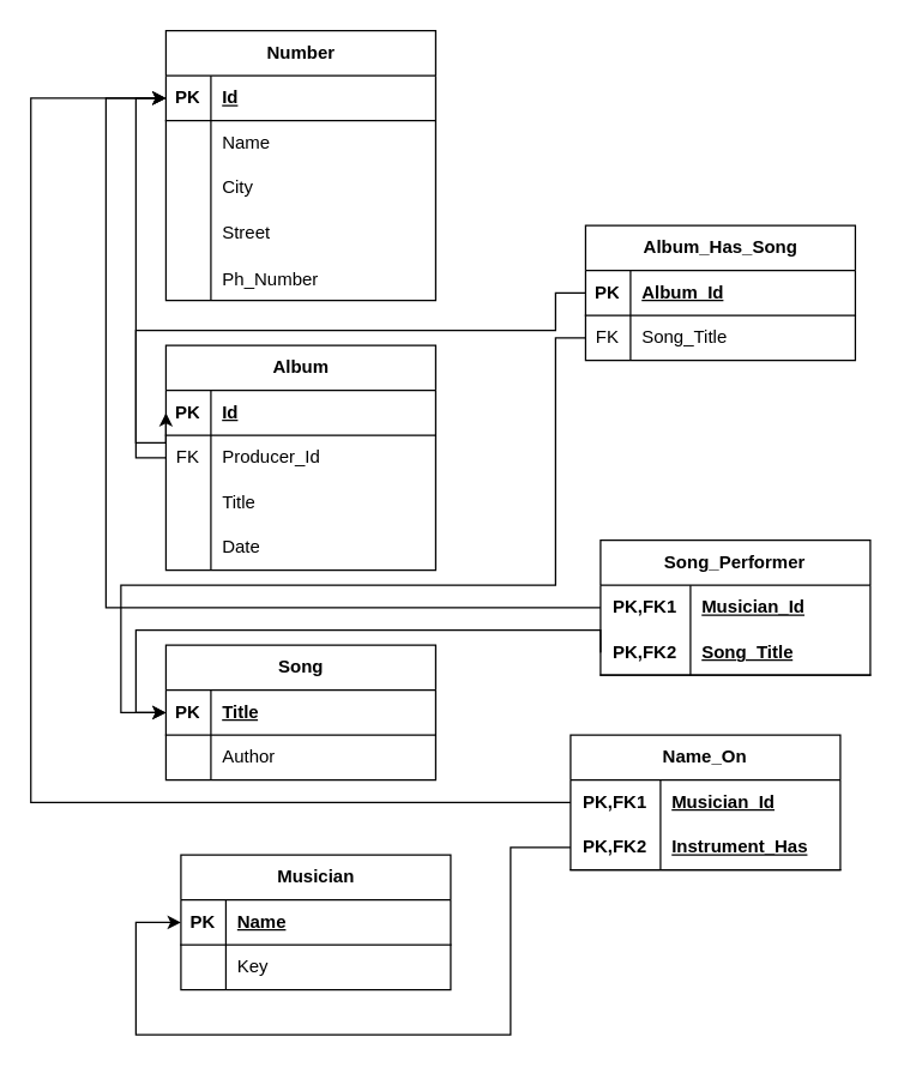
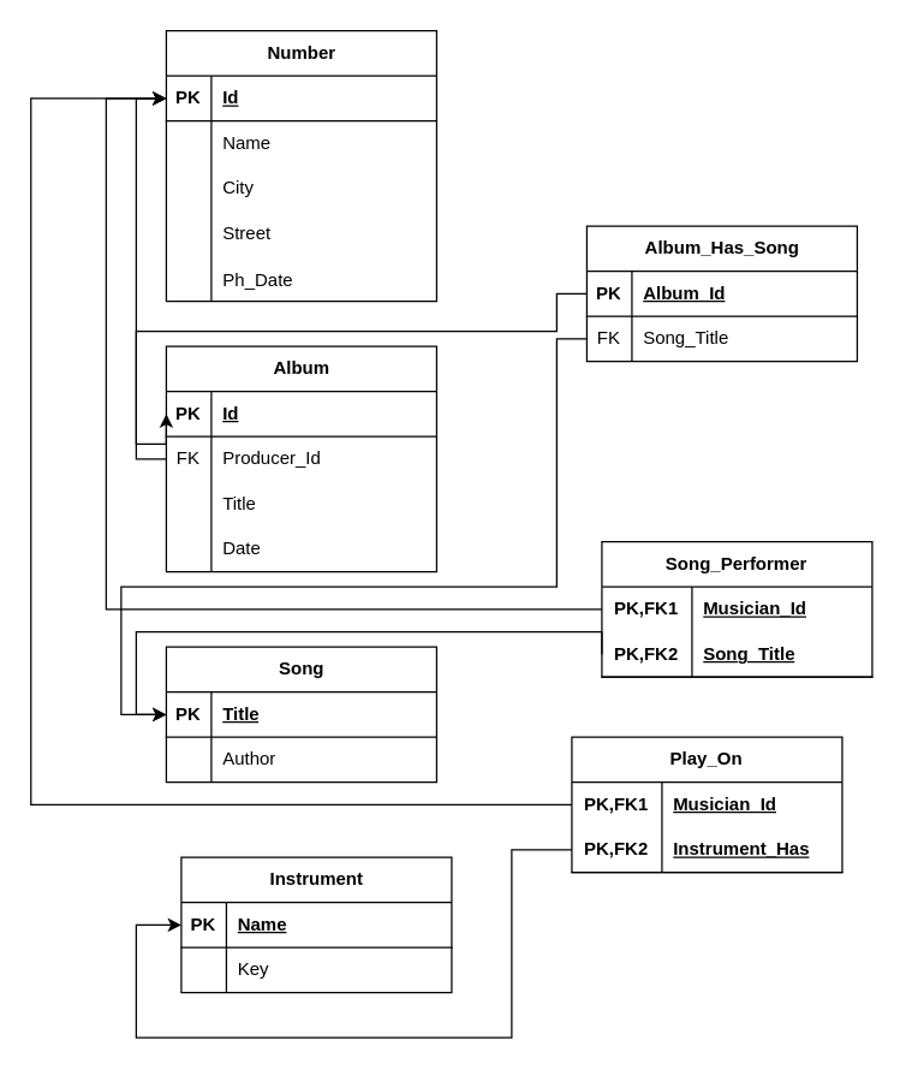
  <mxCell id="0" />
  <mxCell id="1" parent="0" />
  <mxCell id="2" value="Number" style="shape=table;startSize=30;container=1;collapsible=1;childLayout=tableLayout;fixedRows=1;rowLines=0;fontStyle=1;align=center;resizeLast=1;html=1;" vertex="1" parent="1"><mxGeometry x="110.14" y="20" width="180" height="180" as="geometry" /></mxCell>
  <mxCell id="3" value="" style="shape=tableRow;horizontal=0;startSize=0;swimlaneHead=0;swimlaneBody=0;fillColor=none;collapsible=0;dropTarget=0;points=[[0,0.5],[1,0.5]];portConstraint=eastwest;top=0;left=0;right=0;bottom=1;" vertex="1" parent="2"><mxGeometry y="30" width="180" height="30" as="geometry" /></mxCell>
  <mxCell id="4" value="PK" style="shape=partialRectangle;connectable=0;fillColor=none;top=0;left=0;bottom=0;right=0;fontStyle=1;overflow=hidden;whiteSpace=wrap;html=1;" vertex="1" parent="3"><mxGeometry width="30" height="30" as="geometry"><mxRectangle width="30" height="30" as="alternateBounds" /></mxGeometry></mxCell>
  <mxCell id="5" value="Id" style="shape=partialRectangle;connectable=0;fillColor=none;top=0;left=0;bottom=0;right=0;align=left;spacingLeft=6;fontStyle=5;overflow=hidden;whiteSpace=wrap;html=1;" vertex="1" parent="3"><mxGeometry x="30" width="150" height="30" as="geometry"><mxRectangle width="150" height="30" as="alternateBounds" /></mxGeometry></mxCell>
  <mxCell id="6" value="" style="shape=tableRow;horizontal=0;startSize=0;swimlaneHead=0;swimlaneBody=0;fillColor=none;collapsible=0;dropTarget=0;points=[[0,0.5],[1,0.5]];portConstraint=eastwest;top=0;left=0;right=0;bottom=0;" vertex="1" parent="2"><mxGeometry y="60" width="180" height="30" as="geometry" /></mxCell>
  <mxCell id="7" value="" style="shape=partialRectangle;connectable=0;fillColor=none;top=0;left=0;bottom=0;right=0;editable=1;overflow=hidden;whiteSpace=wrap;html=1;" vertex="1" parent="6"><mxGeometry width="30" height="30" as="geometry"><mxRectangle width="30" height="30" as="alternateBounds" /></mxGeometry></mxCell>
  <mxCell id="8" value="Name" style="shape=partialRectangle;connectable=0;fillColor=none;top=0;left=0;bottom=0;right=0;align=left;spacingLeft=6;overflow=hidden;whiteSpace=wrap;html=1;" vertex="1" parent="6"><mxGeometry x="30" width="150" height="30" as="geometry"><mxRectangle width="150" height="30" as="alternateBounds" /></mxGeometry></mxCell>
  <mxCell id="9" value="" style="shape=tableRow;horizontal=0;startSize=0;swimlaneHead=0;swimlaneBody=0;fillColor=none;collapsible=0;dropTarget=0;points=[[0,0.5],[1,0.5]];portConstraint=eastwest;top=0;left=0;right=0;bottom=0;" vertex="1" parent="2"><mxGeometry y="90" width="180" height="30" as="geometry" /></mxCell>
  <mxCell id="10" value="" style="shape=partialRectangle;connectable=0;fillColor=none;top=0;left=0;bottom=0;right=0;editable=1;overflow=hidden;whiteSpace=wrap;html=1;" vertex="1" parent="9"><mxGeometry width="30" height="30" as="geometry"><mxRectangle width="30" height="30" as="alternateBounds" /></mxGeometry></mxCell>
  <mxCell id="11" value="City" style="shape=partialRectangle;connectable=0;fillColor=none;top=0;left=0;bottom=0;right=0;align=left;spacingLeft=6;overflow=hidden;whiteSpace=wrap;html=1;" vertex="1" parent="9"><mxGeometry x="30" width="150" height="30" as="geometry"><mxRectangle width="150" height="30" as="alternateBounds" /></mxGeometry></mxCell>
  <mxCell id="12" value="" style="shape=tableRow;horizontal=0;startSize=0;swimlaneHead=0;swimlaneBody=0;fillColor=none;collapsible=0;dropTarget=0;points=[[0,0.5],[1,0.5]];portConstraint=eastwest;top=0;left=0;right=0;bottom=0;" vertex="1" parent="2"><mxGeometry y="120" width="180" height="30" as="geometry" /></mxCell>
  <mxCell id="13" value="" style="shape=partialRectangle;connectable=0;fillColor=none;top=0;left=0;bottom=0;right=0;editable=1;overflow=hidden;whiteSpace=wrap;html=1;" vertex="1" parent="12"><mxGeometry width="30" height="30" as="geometry"><mxRectangle width="30" height="30" as="alternateBounds" /></mxGeometry></mxCell>
  <mxCell id="14" value="Street" style="shape=partialRectangle;connectable=0;fillColor=none;top=0;left=0;bottom=0;right=0;align=left;spacingLeft=6;overflow=hidden;whiteSpace=wrap;html=1;" vertex="1" parent="12"><mxGeometry x="30" width="150" height="30" as="geometry"><mxRectangle width="150" height="30" as="alternateBounds" /></mxGeometry></mxCell>
  <mxCell id="15" value="" style="shape=tableRow;horizontal=0;startSize=0;swimlaneHead=0;swimlaneBody=0;fillColor=none;collapsible=0;dropTarget=0;points=[[0,0.5],[1,0.5]];portConstraint=eastwest;top=0;left=0;right=0;bottom=0;" vertex="1" parent="2"><mxGeometry y="150" width="180" height="30" as="geometry" /></mxCell>
  <mxCell id="16" value="" style="shape=partialRectangle;connectable=0;fillColor=none;top=0;left=0;bottom=0;right=0;editable=1;overflow=hidden;" vertex="1" parent="15"><mxGeometry width="30" height="30" as="geometry"><mxRectangle width="30" height="30" as="alternateBounds" /></mxGeometry></mxCell>
- <mxCell id="17" value="Ph_Number" style="shape=partialRectangle;connectable=0;fillColor=none;top=0;left=0;bottom=0;right=0;align=left;spacingLeft=6;overflow=hidden;" vertex="1" parent="15"><mxGeometry x="30" width="150" height="30" as="geometry"><mxRectangle width="150" height="30" as="alternateBounds" /></mxGeometry></mxCell>
+ <mxCell id="17" value="Ph_Date" style="shape=partialRectangle;connectable=0;fillColor=none;top=0;left=0;bottom=0;right=0;align=left;spacingLeft=6;overflow=hidden;" vertex="1" parent="15"><mxGeometry x="30" width="150" height="30" as="geometry"><mxRectangle width="150" height="30" as="alternateBounds" /></mxGeometry></mxCell>
  <mxCell id="18" value="Album" style="shape=table;startSize=30;container=1;collapsible=1;childLayout=tableLayout;fixedRows=1;rowLines=0;fontStyle=1;align=center;resizeLast=1;html=1;" vertex="1" parent="1"><mxGeometry x="110.14" y="230" width="180" height="150" as="geometry" /></mxCell>
  <mxCell id="19" value="" style="shape=tableRow;horizontal=0;startSize=0;swimlaneHead=0;swimlaneBody=0;fillColor=none;collapsible=0;dropTarget=0;points=[[0,0.5],[1,0.5]];portConstraint=eastwest;top=0;left=0;right=0;bottom=1;" vertex="1" parent="18"><mxGeometry y="30" width="180" height="30" as="geometry" /></mxCell>
  <mxCell id="20" value="PK" style="shape=partialRectangle;connectable=0;fillColor=none;top=0;left=0;bottom=0;right=0;fontStyle=1;overflow=hidden;whiteSpace=wrap;html=1;" vertex="1" parent="19"><mxGeometry width="30" height="30" as="geometry"><mxRectangle width="30" height="30" as="alternateBounds" /></mxGeometry></mxCell>
  <mxCell id="21" value="Id" style="shape=partialRectangle;connectable=0;fillColor=none;top=0;left=0;bottom=0;right=0;align=left;spacingLeft=6;fontStyle=5;overflow=hidden;whiteSpace=wrap;html=1;" vertex="1" parent="19"><mxGeometry x="30" width="150" height="30" as="geometry"><mxRectangle width="150" height="30" as="alternateBounds" /></mxGeometry></mxCell>
  <mxCell id="22" value="" style="shape=tableRow;horizontal=0;startSize=0;swimlaneHead=0;swimlaneBody=0;fillColor=none;collapsible=0;dropTarget=0;points=[[0,0.5],[1,0.5]];portConstraint=eastwest;top=0;left=0;right=0;bottom=0;" vertex="1" parent="18"><mxGeometry y="60" width="180" height="30" as="geometry" /></mxCell>
  <mxCell id="23" value="FK" style="shape=partialRectangle;connectable=0;fillColor=none;top=0;left=0;bottom=0;right=0;fontStyle=0;overflow=hidden;whiteSpace=wrap;html=1;" vertex="1" parent="22"><mxGeometry width="30" height="30" as="geometry"><mxRectangle width="30" height="30" as="alternateBounds" /></mxGeometry></mxCell>
  <mxCell id="24" value="Producer_Id" style="shape=partialRectangle;connectable=0;fillColor=none;top=0;left=0;bottom=0;right=0;align=left;spacingLeft=6;fontStyle=0;overflow=hidden;whiteSpace=wrap;html=1;" vertex="1" parent="22"><mxGeometry x="30" width="150" height="30" as="geometry"><mxRectangle width="150" height="30" as="alternateBounds" /></mxGeometry></mxCell>
  <mxCell id="25" value="" style="shape=tableRow;horizontal=0;startSize=0;swimlaneHead=0;swimlaneBody=0;fillColor=none;collapsible=0;dropTarget=0;points=[[0,0.5],[1,0.5]];portConstraint=eastwest;top=0;left=0;right=0;bottom=0;" vertex="1" parent="18"><mxGeometry y="90" width="180" height="30" as="geometry" /></mxCell>
  <mxCell id="26" value="" style="shape=partialRectangle;connectable=0;fillColor=none;top=0;left=0;bottom=0;right=0;editable=1;overflow=hidden;whiteSpace=wrap;html=1;" vertex="1" parent="25"><mxGeometry width="30" height="30" as="geometry"><mxRectangle width="30" height="30" as="alternateBounds" /></mxGeometry></mxCell>
  <mxCell id="27" value="Title" style="shape=partialRectangle;connectable=0;fillColor=none;top=0;left=0;bottom=0;right=0;align=left;spacingLeft=6;overflow=hidden;whiteSpace=wrap;html=1;" vertex="1" parent="25"><mxGeometry x="30" width="150" height="30" as="geometry"><mxRectangle width="150" height="30" as="alternateBounds" /></mxGeometry></mxCell>
  <mxCell id="28" value="" style="shape=tableRow;horizontal=0;startSize=0;swimlaneHead=0;swimlaneBody=0;fillColor=none;collapsible=0;dropTarget=0;points=[[0,0.5],[1,0.5]];portConstraint=eastwest;top=0;left=0;right=0;bottom=0;" vertex="1" parent="18"><mxGeometry y="120" width="180" height="30" as="geometry" /></mxCell>
  <mxCell id="29" value="" style="shape=partialRectangle;connectable=0;fillColor=none;top=0;left=0;bottom=0;right=0;editable=1;overflow=hidden;whiteSpace=wrap;html=1;" vertex="1" parent="28"><mxGeometry width="30" height="30" as="geometry"><mxRectangle width="30" height="30" as="alternateBounds" /></mxGeometry></mxCell>
  <mxCell id="30" value="Date" style="shape=partialRectangle;connectable=0;fillColor=none;top=0;left=0;bottom=0;right=0;align=left;spacingLeft=6;overflow=hidden;whiteSpace=wrap;html=1;" vertex="1" parent="28"><mxGeometry x="30" width="150" height="30" as="geometry"><mxRectangle width="150" height="30" as="alternateBounds" /></mxGeometry></mxCell>
  <mxCell id="31" value="Song" style="shape=table;startSize=30;container=1;collapsible=1;childLayout=tableLayout;fixedRows=1;rowLines=0;fontStyle=1;align=center;resizeLast=1;html=1;" vertex="1" parent="1"><mxGeometry x="110.14" y="430" width="180" height="90" as="geometry" /></mxCell>
  <mxCell id="32" value="" style="shape=tableRow;horizontal=0;startSize=0;swimlaneHead=0;swimlaneBody=0;fillColor=none;collapsible=0;dropTarget=0;points=[[0,0.5],[1,0.5]];portConstraint=eastwest;top=0;left=0;right=0;bottom=1;" vertex="1" parent="31"><mxGeometry y="30" width="180" height="30" as="geometry" /></mxCell>
  <mxCell id="33" value="PK" style="shape=partialRectangle;connectable=0;fillColor=none;top=0;left=0;bottom=0;right=0;fontStyle=1;overflow=hidden;whiteSpace=wrap;html=1;" vertex="1" parent="32"><mxGeometry width="30" height="30" as="geometry"><mxRectangle width="30" height="30" as="alternateBounds" /></mxGeometry></mxCell>
  <mxCell id="34" value="Title" style="shape=partialRectangle;connectable=0;fillColor=none;top=0;left=0;bottom=0;right=0;align=left;spacingLeft=6;fontStyle=5;overflow=hidden;whiteSpace=wrap;html=1;" vertex="1" parent="32"><mxGeometry x="30" width="150" height="30" as="geometry"><mxRectangle width="150" height="30" as="alternateBounds" /></mxGeometry></mxCell>
  <mxCell id="35" value="" style="shape=tableRow;horizontal=0;startSize=0;swimlaneHead=0;swimlaneBody=0;fillColor=none;collapsible=0;dropTarget=0;points=[[0,0.5],[1,0.5]];portConstraint=eastwest;top=0;left=0;right=0;bottom=0;" vertex="1" parent="31"><mxGeometry y="60" width="180" height="30" as="geometry" /></mxCell>
  <mxCell id="36" value="" style="shape=partialRectangle;connectable=0;fillColor=none;top=0;left=0;bottom=0;right=0;editable=1;overflow=hidden;whiteSpace=wrap;html=1;" vertex="1" parent="35"><mxGeometry width="30" height="30" as="geometry"><mxRectangle width="30" height="30" as="alternateBounds" /></mxGeometry></mxCell>
  <mxCell id="37" value="Author" style="shape=partialRectangle;connectable=0;fillColor=none;top=0;left=0;bottom=0;right=0;align=left;spacingLeft=6;overflow=hidden;whiteSpace=wrap;html=1;" vertex="1" parent="35"><mxGeometry x="30" width="150" height="30" as="geometry"><mxRectangle width="150" height="30" as="alternateBounds" /></mxGeometry></mxCell>
- <mxCell id="38" value="Musician" style="shape=table;startSize=30;container=1;collapsible=1;childLayout=tableLayout;fixedRows=1;rowLines=0;fontStyle=1;align=center;resizeLast=1;html=1;" vertex="1" parent="1"><mxGeometry x="120.14" y="570" width="180" height="90" as="geometry" /></mxCell>
+ <mxCell id="38" value="Instrument" style="shape=table;startSize=30;container=1;collapsible=1;childLayout=tableLayout;fixedRows=1;rowLines=0;fontStyle=1;align=center;resizeLast=1;html=1;" vertex="1" parent="1"><mxGeometry x="120.14" y="570" width="180" height="90" as="geometry" /></mxCell>
  <mxCell id="39" value="" style="shape=tableRow;horizontal=0;startSize=0;swimlaneHead=0;swimlaneBody=0;fillColor=none;collapsible=0;dropTarget=0;points=[[0,0.5],[1,0.5]];portConstraint=eastwest;top=0;left=0;right=0;bottom=1;" vertex="1" parent="38"><mxGeometry y="30" width="180" height="30" as="geometry" /></mxCell>
  <mxCell id="40" value="PK" style="shape=partialRectangle;connectable=0;fillColor=none;top=0;left=0;bottom=0;right=0;fontStyle=1;overflow=hidden;whiteSpace=wrap;html=1;" vertex="1" parent="39"><mxGeometry width="30" height="30" as="geometry"><mxRectangle width="30" height="30" as="alternateBounds" /></mxGeometry></mxCell>
  <mxCell id="41" value="Name" style="shape=partialRectangle;connectable=0;fillColor=none;top=0;left=0;bottom=0;right=0;align=left;spacingLeft=6;fontStyle=5;overflow=hidden;whiteSpace=wrap;html=1;" vertex="1" parent="39"><mxGeometry x="30" width="150" height="30" as="geometry"><mxRectangle width="150" height="30" as="alternateBounds" /></mxGeometry></mxCell>
  <mxCell id="42" value="" style="shape=tableRow;horizontal=0;startSize=0;swimlaneHead=0;swimlaneBody=0;fillColor=none;collapsible=0;dropTarget=0;points=[[0,0.5],[1,0.5]];portConstraint=eastwest;top=0;left=0;right=0;bottom=0;" vertex="1" parent="38"><mxGeometry y="60" width="180" height="30" as="geometry" /></mxCell>
  <mxCell id="43" value="" style="shape=partialRectangle;connectable=0;fillColor=none;top=0;left=0;bottom=0;right=0;editable=1;overflow=hidden;whiteSpace=wrap;html=1;" vertex="1" parent="42"><mxGeometry width="30" height="30" as="geometry"><mxRectangle width="30" height="30" as="alternateBounds" /></mxGeometry></mxCell>
  <mxCell id="44" value="Key" style="shape=partialRectangle;connectable=0;fillColor=none;top=0;left=0;bottom=0;right=0;align=left;spacingLeft=6;overflow=hidden;whiteSpace=wrap;html=1;" vertex="1" parent="42"><mxGeometry x="30" width="150" height="30" as="geometry"><mxRectangle width="150" height="30" as="alternateBounds" /></mxGeometry></mxCell>
  <mxCell id="45" style="edgeStyle=orthogonalEdgeStyle;rounded=0;orthogonalLoop=1;jettySize=auto;html=1;exitX=0;exitY=0.5;exitDx=0;exitDy=0;entryX=0;entryY=0.5;entryDx=0;entryDy=0;" edge="1" parent="1" source="22" target="3"><mxGeometry relative="1" as="geometry" /></mxCell>
  <mxCell id="46" value="Song_Performer" style="shape=table;startSize=30;container=1;collapsible=1;childLayout=tableLayout;fixedRows=1;rowLines=0;fontStyle=1;align=center;resizeLast=1;html=1;whiteSpace=wrap;" vertex="1" parent="1"><mxGeometry x="400.14" y="360" width="180" height="90" as="geometry" /></mxCell>
  <mxCell id="47" value="" style="shape=tableRow;horizontal=0;startSize=0;swimlaneHead=0;swimlaneBody=0;fillColor=none;collapsible=0;dropTarget=0;points=[[0,0.5],[1,0.5]];portConstraint=eastwest;top=0;left=0;right=0;bottom=0;html=1;" vertex="1" parent="46"><mxGeometry y="30" width="180" height="30" as="geometry" /></mxCell>
  <mxCell id="48" value="PK,FK1" style="shape=partialRectangle;connectable=0;fillColor=none;top=0;left=0;bottom=0;right=0;fontStyle=1;overflow=hidden;html=1;whiteSpace=wrap;" vertex="1" parent="47"><mxGeometry width="60" height="30" as="geometry"><mxRectangle width="60" height="30" as="alternateBounds" /></mxGeometry></mxCell>
  <mxCell id="49" value="Musician_Id" style="shape=partialRectangle;connectable=0;fillColor=none;top=0;left=0;bottom=0;right=0;align=left;spacingLeft=6;fontStyle=5;overflow=hidden;html=1;whiteSpace=wrap;" vertex="1" parent="47"><mxGeometry x="60" width="120" height="30" as="geometry"><mxRectangle width="120" height="30" as="alternateBounds" /></mxGeometry></mxCell>
  <mxCell id="50" value="" style="shape=tableRow;horizontal=0;startSize=0;swimlaneHead=0;swimlaneBody=0;fillColor=none;collapsible=0;dropTarget=0;points=[[0,0.5],[1,0.5]];portConstraint=eastwest;top=0;left=0;right=0;bottom=1;html=1;" vertex="1" parent="46"><mxGeometry y="60" width="180" height="30" as="geometry" /></mxCell>
  <mxCell id="51" value="PK,FK2" style="shape=partialRectangle;connectable=0;fillColor=none;top=0;left=0;bottom=0;right=0;fontStyle=1;overflow=hidden;html=1;whiteSpace=wrap;" vertex="1" parent="50"><mxGeometry width="60" height="30" as="geometry"><mxRectangle width="60" height="30" as="alternateBounds" /></mxGeometry></mxCell>
  <mxCell id="52" value="Song_Title" style="shape=partialRectangle;connectable=0;fillColor=none;top=0;left=0;bottom=0;right=0;align=left;spacingLeft=6;fontStyle=5;overflow=hidden;html=1;whiteSpace=wrap;" vertex="1" parent="50"><mxGeometry x="60" width="120" height="30" as="geometry"><mxRectangle width="120" height="30" as="alternateBounds" /></mxGeometry></mxCell>
  <mxCell id="53" value="Album_Has_Song" style="shape=table;startSize=30;container=1;collapsible=1;childLayout=tableLayout;fixedRows=1;rowLines=0;fontStyle=1;align=center;resizeLast=1;html=1;" vertex="1" parent="1"><mxGeometry x="390.14" y="150" width="180" height="90" as="geometry" /></mxCell>
  <mxCell id="54" value="" style="shape=tableRow;horizontal=0;startSize=0;swimlaneHead=0;swimlaneBody=0;fillColor=none;collapsible=0;dropTarget=0;points=[[0,0.5],[1,0.5]];portConstraint=eastwest;top=0;left=0;right=0;bottom=1;" vertex="1" parent="53"><mxGeometry y="30" width="180" height="30" as="geometry" /></mxCell>
  <mxCell id="55" value="PK" style="shape=partialRectangle;connectable=0;fillColor=none;top=0;left=0;bottom=0;right=0;fontStyle=1;overflow=hidden;whiteSpace=wrap;html=1;" vertex="1" parent="54"><mxGeometry width="30" height="30" as="geometry"><mxRectangle width="30" height="30" as="alternateBounds" /></mxGeometry></mxCell>
  <mxCell id="56" value="Album_Id" style="shape=partialRectangle;connectable=0;fillColor=none;top=0;left=0;bottom=0;right=0;align=left;spacingLeft=6;fontStyle=5;overflow=hidden;whiteSpace=wrap;html=1;" vertex="1" parent="54"><mxGeometry x="30" width="150" height="30" as="geometry"><mxRectangle width="150" height="30" as="alternateBounds" /></mxGeometry></mxCell>
  <mxCell id="57" value="" style="shape=tableRow;horizontal=0;startSize=0;swimlaneHead=0;swimlaneBody=0;fillColor=none;collapsible=0;dropTarget=0;points=[[0,0.5],[1,0.5]];portConstraint=eastwest;top=0;left=0;right=0;bottom=0;" vertex="1" parent="53"><mxGeometry y="60" width="180" height="30" as="geometry" /></mxCell>
  <mxCell id="58" value="FK" style="shape=partialRectangle;connectable=0;fillColor=none;top=0;left=0;bottom=0;right=0;fontStyle=0;overflow=hidden;whiteSpace=wrap;html=1;" vertex="1" parent="57"><mxGeometry width="30" height="30" as="geometry"><mxRectangle width="30" height="30" as="alternateBounds" /></mxGeometry></mxCell>
  <mxCell id="59" value="Song_Title" style="shape=partialRectangle;connectable=0;fillColor=none;top=0;left=0;bottom=0;right=0;align=left;spacingLeft=6;fontStyle=0;overflow=hidden;whiteSpace=wrap;html=1;" vertex="1" parent="57"><mxGeometry x="30" width="150" height="30" as="geometry"><mxRectangle width="150" height="30" as="alternateBounds" /></mxGeometry></mxCell>
  <mxCell id="60" style="edgeStyle=orthogonalEdgeStyle;rounded=0;orthogonalLoop=1;jettySize=auto;html=1;exitX=0;exitY=0.5;exitDx=0;exitDy=0;entryX=0;entryY=0.5;entryDx=0;entryDy=0;" edge="1" parent="1" source="54" target="19"><mxGeometry relative="1" as="geometry"><Array as="points"><mxPoint x="370.14" y="195" /><mxPoint x="370.14" y="220" /><mxPoint x="90.14" y="220" /><mxPoint x="90.14" y="295" /></Array></mxGeometry></mxCell>
  <mxCell id="61" style="edgeStyle=orthogonalEdgeStyle;rounded=0;orthogonalLoop=1;jettySize=auto;html=1;exitX=0;exitY=0.5;exitDx=0;exitDy=0;entryX=0;entryY=0.5;entryDx=0;entryDy=0;" edge="1" parent="1" source="57" target="32"><mxGeometry relative="1" as="geometry"><Array as="points"><mxPoint x="370.14" y="225" /><mxPoint x="370.14" y="390" /><mxPoint x="80.14" y="390" /><mxPoint x="80.14" y="475" /></Array></mxGeometry></mxCell>
  <mxCell id="62" style="edgeStyle=orthogonalEdgeStyle;rounded=0;orthogonalLoop=1;jettySize=auto;html=1;exitX=0;exitY=0.5;exitDx=0;exitDy=0;entryX=0;entryY=0.5;entryDx=0;entryDy=0;" edge="1" parent="1" source="47" target="3"><mxGeometry relative="1" as="geometry"><Array as="points"><mxPoint x="70.14" y="405" /><mxPoint x="70.14" y="65" /></Array></mxGeometry></mxCell>
  <mxCell id="63" style="edgeStyle=orthogonalEdgeStyle;rounded=0;orthogonalLoop=1;jettySize=auto;html=1;exitX=0;exitY=0.5;exitDx=0;exitDy=0;entryX=0;entryY=0.5;entryDx=0;entryDy=0;" edge="1" parent="1" source="50" target="32"><mxGeometry relative="1" as="geometry"><Array as="points"><mxPoint x="400.14" y="420" /><mxPoint x="90.14" y="420" /><mxPoint x="90.14" y="475" /></Array></mxGeometry></mxCell>
- <mxCell id="64" value="Name_On" style="shape=table;startSize=30;container=1;collapsible=1;childLayout=tableLayout;fixedRows=1;rowLines=0;fontStyle=1;align=center;resizeLast=1;html=1;whiteSpace=wrap;" vertex="1" parent="1"><mxGeometry x="380.14" y="490" width="180" height="90" as="geometry" /></mxCell>
+ <mxCell id="64" value="Play_On" style="shape=table;startSize=30;container=1;collapsible=1;childLayout=tableLayout;fixedRows=1;rowLines=0;fontStyle=1;align=center;resizeLast=1;html=1;whiteSpace=wrap;" vertex="1" parent="1"><mxGeometry x="380.14" y="490" width="180" height="90" as="geometry" /></mxCell>
  <mxCell id="65" value="" style="shape=tableRow;horizontal=0;startSize=0;swimlaneHead=0;swimlaneBody=0;fillColor=none;collapsible=0;dropTarget=0;points=[[0,0.5],[1,0.5]];portConstraint=eastwest;top=0;left=0;right=0;bottom=0;html=1;" vertex="1" parent="64"><mxGeometry y="30" width="180" height="30" as="geometry" /></mxCell>
  <mxCell id="66" value="PK,FK1" style="shape=partialRectangle;connectable=0;fillColor=none;top=0;left=0;bottom=0;right=0;fontStyle=1;overflow=hidden;html=1;whiteSpace=wrap;" vertex="1" parent="65"><mxGeometry width="60" height="30" as="geometry"><mxRectangle width="60" height="30" as="alternateBounds" /></mxGeometry></mxCell>
  <mxCell id="67" value="Musician_Id" style="shape=partialRectangle;connectable=0;fillColor=none;top=0;left=0;bottom=0;right=0;align=left;spacingLeft=6;fontStyle=5;overflow=hidden;html=1;whiteSpace=wrap;" vertex="1" parent="65"><mxGeometry x="60" width="120" height="30" as="geometry"><mxRectangle width="120" height="30" as="alternateBounds" /></mxGeometry></mxCell>
  <mxCell id="68" value="" style="shape=tableRow;horizontal=0;startSize=0;swimlaneHead=0;swimlaneBody=0;fillColor=none;collapsible=0;dropTarget=0;points=[[0,0.5],[1,0.5]];portConstraint=eastwest;top=0;left=0;right=0;bottom=1;html=1;" vertex="1" parent="64"><mxGeometry y="60" width="180" height="30" as="geometry" /></mxCell>
  <mxCell id="69" value="PK,FK2" style="shape=partialRectangle;connectable=0;fillColor=none;top=0;left=0;bottom=0;right=0;fontStyle=1;overflow=hidden;html=1;whiteSpace=wrap;" vertex="1" parent="68"><mxGeometry width="60" height="30" as="geometry"><mxRectangle width="60" height="30" as="alternateBounds" /></mxGeometry></mxCell>
  <mxCell id="70" value="Instrument_Has" style="shape=partialRectangle;connectable=0;fillColor=none;top=0;left=0;bottom=0;right=0;align=left;spacingLeft=6;fontStyle=5;overflow=hidden;html=1;whiteSpace=wrap;" vertex="1" parent="68"><mxGeometry x="60" width="120" height="30" as="geometry"><mxRectangle width="120" height="30" as="alternateBounds" /></mxGeometry></mxCell>
  <mxCell id="71" style="edgeStyle=orthogonalEdgeStyle;rounded=0;orthogonalLoop=1;jettySize=auto;html=1;exitX=0;exitY=0.5;exitDx=0;exitDy=0;entryX=0;entryY=0.5;entryDx=0;entryDy=0;" edge="1" parent="1" source="65" target="3"><mxGeometry relative="1" as="geometry"><Array as="points"><mxPoint x="20" y="535" /><mxPoint x="20" y="65" /></Array></mxGeometry></mxCell>
  <mxCell id="72" style="edgeStyle=orthogonalEdgeStyle;rounded=0;orthogonalLoop=1;jettySize=auto;html=1;exitX=0;exitY=0.5;exitDx=0;exitDy=0;entryX=0;entryY=0.5;entryDx=0;entryDy=0;" edge="1" parent="1" source="68" target="39"><mxGeometry relative="1" as="geometry"><Array as="points"><mxPoint x="340.14" y="565" /><mxPoint x="340.14" y="690" /><mxPoint x="90.14" y="690" /><mxPoint x="90.14" y="615" /></Array></mxGeometry></mxCell>
